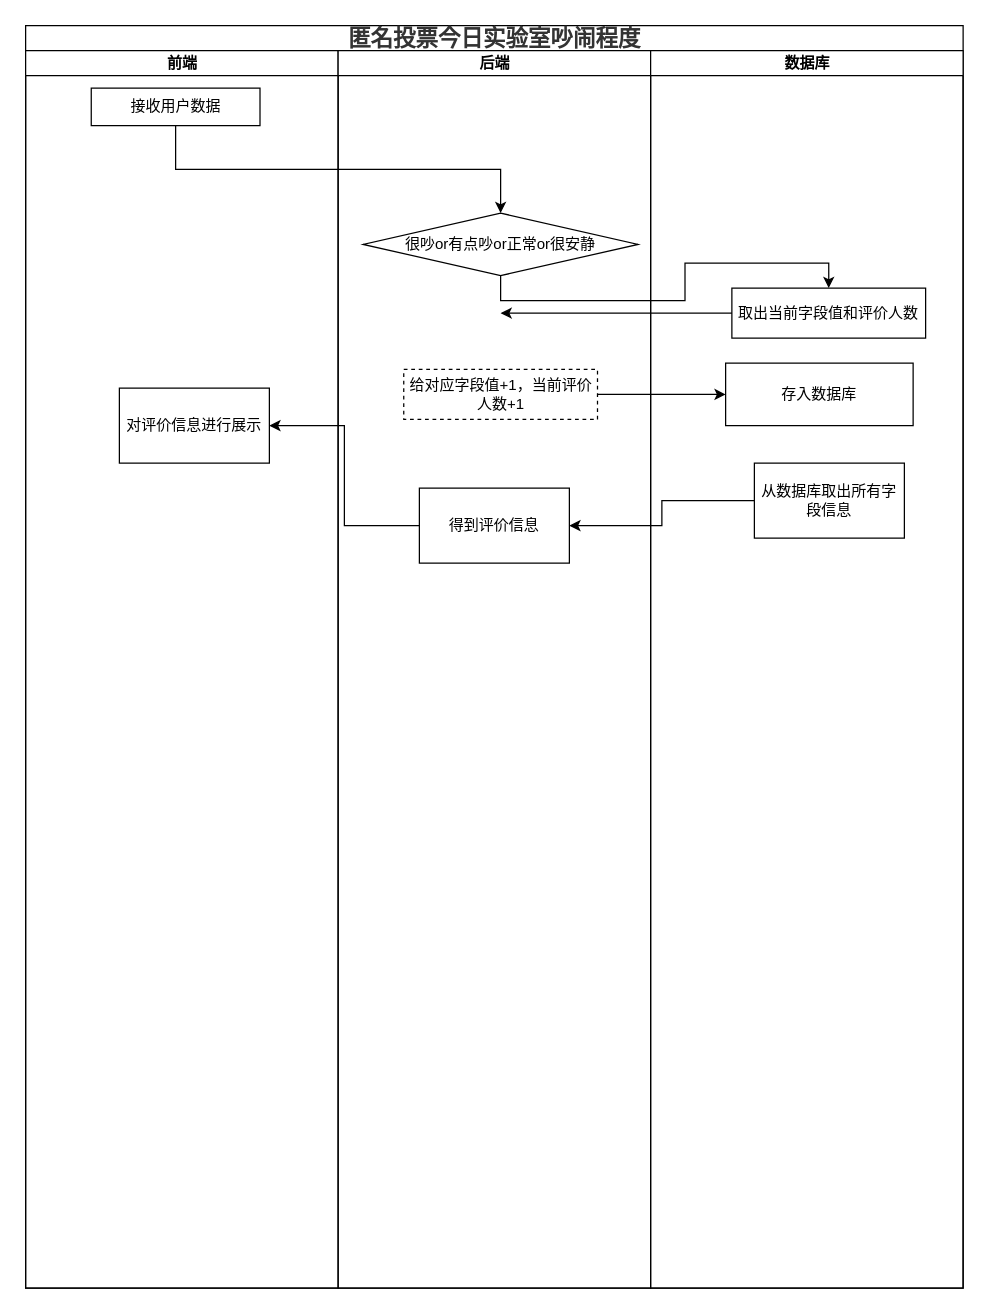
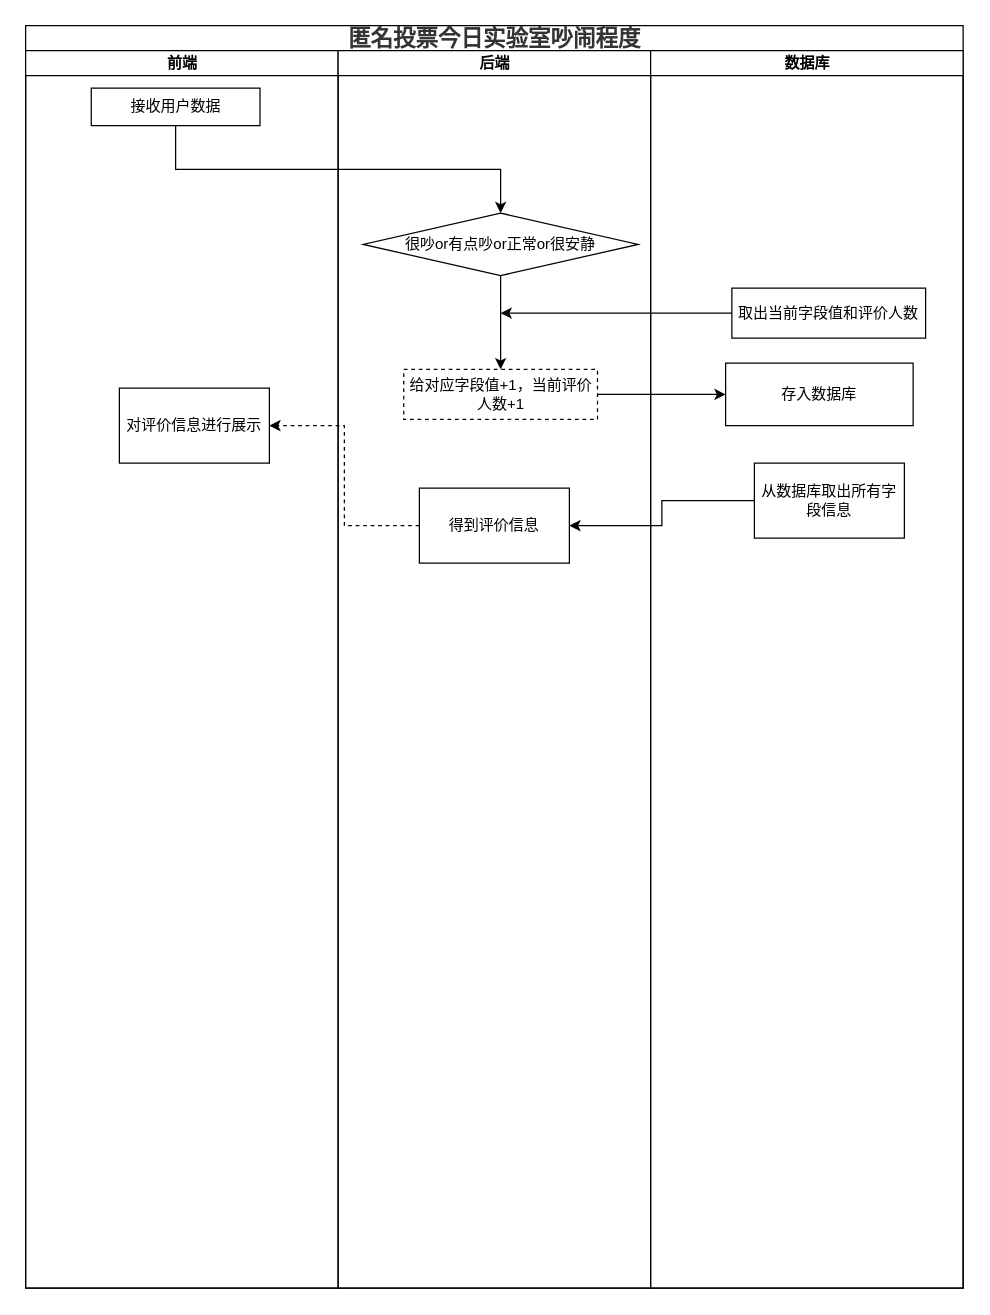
  <mxCell id="0" />
  <mxCell id="1" parent="0" />
  <mxCell id="2" value="&lt;h3 class=&quot;md-end-block md-heading md-focus&quot; style=&quot;box-sizing: border-box ; font-size: 1.5em ; margin-top: 1rem ; margin-bottom: 1rem ; position: relative ; line-height: 1.43 ; cursor: text ; color: rgb(51 , 51 , 51) ; font-family: &amp;#34;open sans&amp;#34; , &amp;#34;clear sans&amp;#34; , &amp;#34;helvetica neue&amp;#34; , &amp;#34;helvetica&amp;#34; , &amp;#34;arial&amp;#34; , &amp;#34;segoe ui emoji&amp;#34; , sans-serif&quot;&gt;&lt;span class=&quot;md-plain md-expand&quot; style=&quot;box-sizing: border-box&quot;&gt;匿名投票今日实验室吵闹程度&lt;/span&gt;&lt;/h3&gt;" style="swimlane;html=1;childLayout=stackLayout;startSize=20;rounded=0;shadow=0;comic=0;labelBackgroundColor=none;strokeWidth=1;fontFamily=Verdana;fontSize=12;align=center;" vertex="1" parent="1"><mxGeometry x="20" y="20" width="750" height="1010" as="geometry" /></mxCell>
  <mxCell id="3" value="前端" style="swimlane;html=1;startSize=20;" vertex="1" parent="2"><mxGeometry y="20" width="250" height="990" as="geometry" /></mxCell>
  <mxCell id="4" value="接收用户数据" style="rounded=0;whiteSpace=wrap;html=1;" vertex="1" parent="3"><mxGeometry x="52.5" y="30" width="135" height="30" as="geometry" /></mxCell>
  <mxCell id="5" value="对评价信息进行展示" style="rounded=0;whiteSpace=wrap;html=1;" vertex="1" parent="3"><mxGeometry x="75" y="270" width="120" height="60" as="geometry" /></mxCell>
  <mxCell id="6" value="后端" style="swimlane;html=1;startSize=20;" vertex="1" parent="2"><mxGeometry x="250" y="20" width="250" height="990" as="geometry" /></mxCell>
- <mxCell id="7" style="edgeStyle=orthogonalEdgeStyle;rounded=0;orthogonalLoop=1;jettySize=auto;html=1;exitX=0.5;exitY=1;exitDx=0;exitDy=0;" edge="1" parent="6" source="8" target="12"><mxGeometry relative="1" as="geometry" /></mxCell>
+ <mxCell id="7" style="edgeStyle=orthogonalEdgeStyle;rounded=0;orthogonalLoop=1;jettySize=auto;html=1;exitX=0.5;exitY=1;exitDx=0;exitDy=0;" edge="1" parent="6" source="8" target="9"><mxGeometry relative="1" as="geometry" /></mxCell>
  <mxCell id="8" value="很吵or有点吵or正常or很安静" style="rhombus;whiteSpace=wrap;html=1;" vertex="1" parent="6"><mxGeometry x="20" y="130" width="220" height="50" as="geometry" /></mxCell>
  <mxCell id="9" value="给对应字段值+1，当前评价人数+1" style="rounded=0;whiteSpace=wrap;html=1;dashed=1;" vertex="1" parent="6"><mxGeometry x="52.5" y="255" width="155" height="40" as="geometry" /></mxCell>
  <mxCell id="10" value="得到评价信息" style="rounded=0;whiteSpace=wrap;html=1;" vertex="1" parent="6"><mxGeometry x="65" y="350" width="120" height="60" as="geometry" /></mxCell>
  <mxCell id="11" value="数据库" style="swimlane;html=1;startSize=20;" vertex="1" parent="2"><mxGeometry x="500" y="20" width="250" height="990" as="geometry" /></mxCell>
  <mxCell id="12" value="取出当前字段值和评价人数" style="rounded=0;whiteSpace=wrap;html=1;" vertex="1" parent="11"><mxGeometry x="65" y="190" width="155" height="40" as="geometry" /></mxCell>
  <mxCell id="13" value="从数据库取出所有字段信息" style="rounded=0;whiteSpace=wrap;html=1;" vertex="1" parent="11"><mxGeometry x="83" y="330" width="120" height="60" as="geometry" /></mxCell>
  <mxCell id="14" style="edgeStyle=orthogonalEdgeStyle;rounded=0;orthogonalLoop=1;jettySize=auto;html=1;exitX=0.5;exitY=1;exitDx=0;exitDy=0;entryX=0.5;entryY=0;entryDx=0;entryDy=0;" edge="1" parent="2" source="4" target="8"><mxGeometry relative="1" as="geometry" /></mxCell>
  <mxCell id="15" style="edgeStyle=orthogonalEdgeStyle;rounded=0;orthogonalLoop=1;jettySize=auto;html=1;exitX=0;exitY=0.5;exitDx=0;exitDy=0;entryX=1;entryY=0.5;entryDx=0;entryDy=0;" edge="1" parent="2" source="13" target="10"><mxGeometry relative="1" as="geometry" /></mxCell>
- <mxCell id="16" style="edgeStyle=orthogonalEdgeStyle;rounded=0;orthogonalLoop=1;jettySize=auto;html=1;exitX=0;exitY=0.5;exitDx=0;exitDy=0;entryX=1;entryY=0.5;entryDx=0;entryDy=0;" edge="1" parent="2" source="10" target="5"><mxGeometry relative="1" as="geometry" /></mxCell>
+ <mxCell id="16" style="edgeStyle=orthogonalEdgeStyle;rounded=0;orthogonalLoop=1;jettySize=auto;html=1;exitX=0;exitY=0.5;exitDx=0;exitDy=0;entryX=1;entryY=0.5;entryDx=0;entryDy=0;dashed=1;" edge="1" parent="2" source="10" target="5"><mxGeometry relative="1" as="geometry" /></mxCell>
  <mxCell id="17" style="edgeStyle=orthogonalEdgeStyle;rounded=0;orthogonalLoop=1;jettySize=auto;html=1;exitX=0;exitY=0.5;exitDx=0;exitDy=0;" edge="1" parent="1" source="12"><mxGeometry relative="1" as="geometry"><mxPoint x="400" y="250" as="targetPoint" /></mxGeometry></mxCell>
  <mxCell id="18" value="存入数据库" style="rounded=0;whiteSpace=wrap;html=1;" vertex="1" parent="1"><mxGeometry x="580" y="290" width="150" height="50" as="geometry" /></mxCell>
  <mxCell id="19" value="" style="edgeStyle=orthogonalEdgeStyle;rounded=0;orthogonalLoop=1;jettySize=auto;html=1;" edge="1" parent="1" source="9" target="18"><mxGeometry relative="1" as="geometry" /></mxCell>
